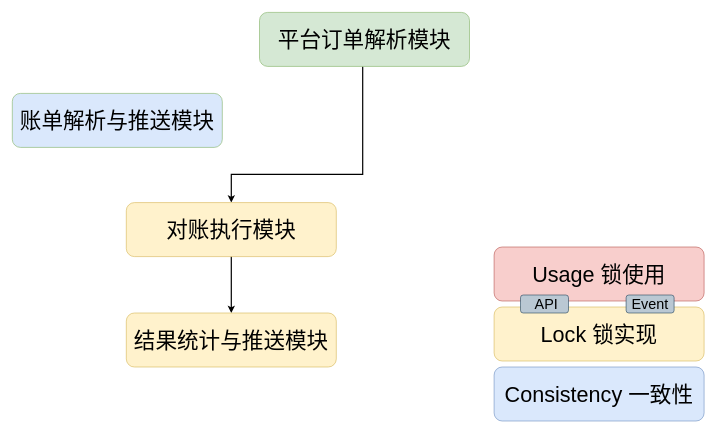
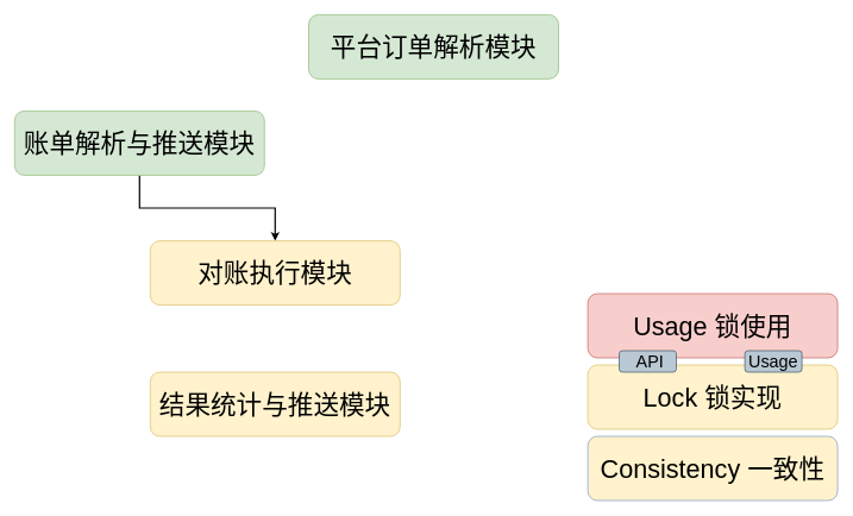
  <mxCell id="0" />
  <mxCell id="1" parent="0" />
- <mxCell id="2" value="&lt;font style=&quot;font-size: 36px;&quot;&gt;Consistency 一致性&lt;/font&gt;" style="rounded=1;whiteSpace=wrap;html=1;fillColor=#dae8fc;strokeColor=#6c8ebf;" parent="1" vertex="1"><mxGeometry x="823" y="611" width="350" height="90" as="geometry" /></mxCell>
+ <mxCell id="2" value="&lt;font style=&quot;font-size: 36px;&quot;&gt;Consistency 一致性&lt;/font&gt;" style="rounded=1;whiteSpace=wrap;html=1;fillColor=#fff2cc;strokeColor=#6c8ebf;" parent="1" vertex="1"><mxGeometry x="823" y="611" width="350" height="90" as="geometry" /></mxCell>
  <mxCell id="3" value="&lt;font style=&quot;font-size: 36px;&quot;&gt;Lock 锁实现&lt;/font&gt;" style="rounded=1;whiteSpace=wrap;html=1;fillColor=#fff2cc;strokeColor=#d6b656;" parent="1" vertex="1"><mxGeometry x="823" y="511" width="350" height="90" as="geometry" /></mxCell>
  <mxCell id="4" value="&lt;span style=&quot;font-size: 36px;&quot;&gt;Usage 锁使用&lt;/span&gt;" style="rounded=1;whiteSpace=wrap;html=1;fillColor=#f8cecc;strokeColor=#b85450;" parent="1" vertex="1"><mxGeometry x="823" y="411" width="350" height="90" as="geometry" /></mxCell>
  <mxCell id="5" value="&lt;font style=&quot;font-size: 24px;&quot;&gt;&amp;nbsp;API&lt;/font&gt;" style="rounded=1;whiteSpace=wrap;html=1;fillColor=#bac8d3;strokeColor=#23445d;align=center;" parent="1" vertex="1"><mxGeometry x="867" y="491" width="80" height="30" as="geometry" /></mxCell>
- <mxCell id="6" value="&lt;font style=&quot;font-size: 24px;&quot;&gt;Event&lt;/font&gt;" style="rounded=1;whiteSpace=wrap;html=1;fillColor=#bac8d3;strokeColor=#23445d;align=center;" parent="1" vertex="1"><mxGeometry x="1043" y="491" width="80" height="30" as="geometry" /></mxCell>
- <mxCell id="7" style="edgeStyle=orthogonalEdgeStyle;rounded=0;orthogonalLoop=1;jettySize=auto;html=1;entryX=0.5;entryY=0;entryDx=0;entryDy=0;strokeWidth=2;" edge="1" parent="1" source="8" target="12"><mxGeometry relative="1" as="geometry"><Array as="points"><mxPoint x="604" y="290" /><mxPoint x="385" y="290" /></Array></mxGeometry></mxCell>
+ <mxCell id="6" value="&lt;font style=&quot;font-size: 24px;&quot;&gt;Usage&lt;/font&gt;" style="rounded=1;whiteSpace=wrap;html=1;fillColor=#bac8d3;strokeColor=#23445d;align=center;" parent="1" vertex="1"><mxGeometry x="1043" y="491" width="80" height="30" as="geometry" /></mxCell>
  <mxCell id="8" value="&lt;span style=&quot;font-size: 36px;&quot;&gt;平台订单解析模块&lt;/span&gt;" style="rounded=1;whiteSpace=wrap;html=1;fillColor=#d5e8d4;strokeColor=#82b366;" vertex="1" parent="1"><mxGeometry x="432" y="20" width="350" height="90" as="geometry" /></mxCell>
- <mxCell id="10" value="&lt;span style=&quot;font-size: 36px;&quot;&gt;账单解析与推送模块&lt;/span&gt;" style="rounded=1;whiteSpace=wrap;html=1;fillColor=#dae8fc;strokeColor=#82b366;" vertex="1" parent="1"><mxGeometry x="20" y="155" width="350" height="90" as="geometry" /></mxCell>
- <mxCell id="11" style="edgeStyle=orthogonalEdgeStyle;rounded=0;orthogonalLoop=1;jettySize=auto;html=1;entryX=0.5;entryY=0;entryDx=0;entryDy=0;strokeWidth=2;" edge="1" parent="1" source="12" target="13"><mxGeometry relative="1" as="geometry" /></mxCell>
+ <mxCell id="9" style="edgeStyle=orthogonalEdgeStyle;rounded=0;orthogonalLoop=1;jettySize=auto;html=1;strokeWidth=2;" edge="1" parent="1" source="10" target="12"><mxGeometry relative="1" as="geometry" /></mxCell>
+ <mxCell id="10" value="&lt;span style=&quot;font-size: 36px;&quot;&gt;账单解析与推送模块&lt;/span&gt;" style="rounded=1;whiteSpace=wrap;html=1;fillColor=#d5e8d4;strokeColor=#82b366;" vertex="1" parent="1"><mxGeometry x="20" y="155" width="350" height="90" as="geometry" /></mxCell>
  <mxCell id="12" value="&lt;font style=&quot;font-size: 36px;&quot;&gt;对账执行模块&lt;/font&gt;" style="rounded=1;whiteSpace=wrap;html=1;fillColor=#fff2cc;strokeColor=#d6b656;" vertex="1" parent="1"><mxGeometry x="210" y="337" width="350" height="90" as="geometry" /></mxCell>
  <mxCell id="13" value="&lt;font style=&quot;font-size: 36px;&quot;&gt;结果统计与推送模块&lt;/font&gt;" style="rounded=1;whiteSpace=wrap;html=1;fillColor=#fff2cc;strokeColor=#d6b656;" vertex="1" parent="1"><mxGeometry x="210" y="521" width="350" height="90" as="geometry" /></mxCell>
